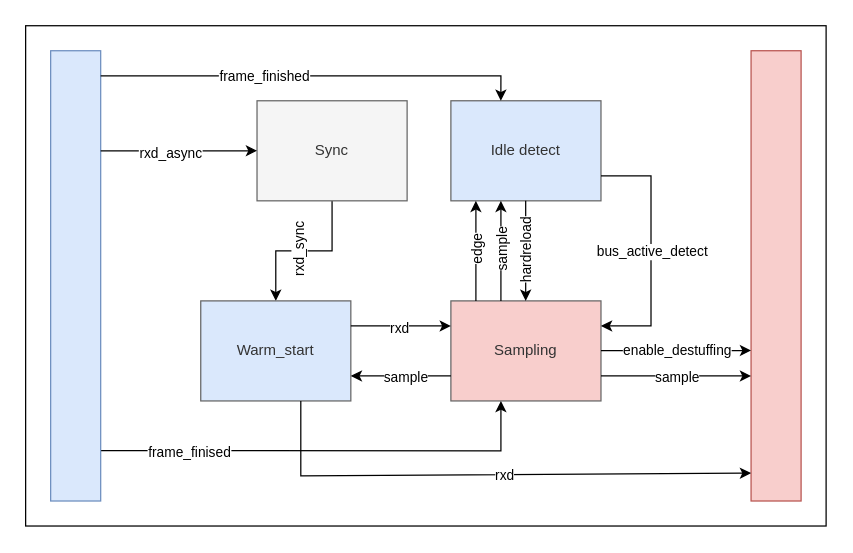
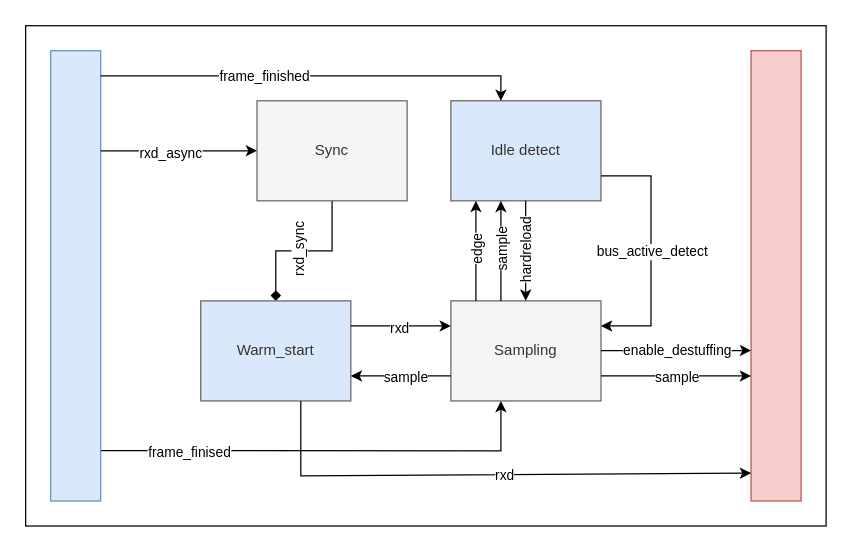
  <mxCell id="0" />
  <mxCell id="1" parent="0" />
  <mxCell id="2" value="" style="rounded=0;whiteSpace=wrap;html=1;" parent="1" vertex="1"><mxGeometry x="20" y="20" width="640" height="400" as="geometry" /></mxCell>
- <mxCell id="3" style="edgeStyle=orthogonalEdgeStyle;rounded=0;orthogonalLoop=1;jettySize=auto;html=1;entryX=0.5;entryY=0;entryDx=0;entryDy=0;" parent="1" source="5" target="6" edge="1"><mxGeometry relative="1" as="geometry" /></mxCell>
+ <mxCell id="3" style="edgeStyle=orthogonalEdgeStyle;rounded=0;orthogonalLoop=1;jettySize=auto;html=1;entryX=0.5;entryY=0;entryDx=0;entryDy=0;endArrow=diamond;" parent="1" source="5" target="6" edge="1"><mxGeometry relative="1" as="geometry" /></mxCell>
  <mxCell id="4" value="rxd_sync" style="edgeLabel;html=1;align=center;verticalAlign=middle;resizable=0;points=[];rotation=-90;" parent="3" vertex="1" connectable="0"><mxGeometry x="0.072" relative="1" as="geometry"><mxPoint as="offset" /></mxGeometry></mxCell>
  <mxCell id="5" value="Sync" style="rounded=0;whiteSpace=wrap;html=1;fillColor=#f5f5f5;fontColor=#333333;strokeColor=#666666;" parent="1" vertex="1"><mxGeometry x="205" y="80" width="120" height="80" as="geometry" /></mxCell>
  <mxCell id="6" value="Warm_start" style="rounded=0;whiteSpace=wrap;html=1;fillColor=#dae8fc;fontColor=#333333;strokeColor=#666666;" parent="1" vertex="1"><mxGeometry x="160" y="240" width="120" height="80" as="geometry" /></mxCell>
- <mxCell id="7" value="Sampling" style="rounded=0;whiteSpace=wrap;html=1;fillColor=#f8cecc;fontColor=#333333;strokeColor=#666666;" parent="1" vertex="1"><mxGeometry x="360" y="240" width="120" height="80" as="geometry" /></mxCell>
+ <mxCell id="7" value="Sampling" style="rounded=0;whiteSpace=wrap;html=1;fillColor=#f5f5f5;fontColor=#333333;strokeColor=#666666;" parent="1" vertex="1"><mxGeometry x="360" y="240" width="120" height="80" as="geometry" /></mxCell>
  <mxCell id="8" value="Idle detect" style="rounded=0;whiteSpace=wrap;html=1;fillColor=#dae8fc;fontColor=#333333;strokeColor=#666666;" parent="1" vertex="1"><mxGeometry x="360" y="80" width="120" height="80" as="geometry" /></mxCell>
  <mxCell id="9" value="" style="endArrow=classic;html=1;rounded=0;" parent="1" edge="1"><mxGeometry width="50" height="50" relative="1" as="geometry"><mxPoint x="280" y="260" as="sourcePoint" /><mxPoint x="360" y="260" as="targetPoint" /></mxGeometry></mxCell>
  <mxCell id="10" value="rxd" style="edgeLabel;html=1;align=center;verticalAlign=middle;resizable=0;points=[];" parent="9" vertex="1" connectable="0"><mxGeometry x="0.08" y="-1" relative="1" as="geometry"><mxPoint x="-5" as="offset" /></mxGeometry></mxCell>
  <mxCell id="11" value="" style="endArrow=classic;html=1;rounded=0;" parent="1" edge="1"><mxGeometry width="50" height="50" relative="1" as="geometry"><mxPoint x="360" y="300" as="sourcePoint" /><mxPoint x="280" y="300" as="targetPoint" /></mxGeometry></mxCell>
  <mxCell id="12" value="sample" style="edgeLabel;html=1;align=center;verticalAlign=middle;resizable=0;points=[];" parent="11" vertex="1" connectable="0"><mxGeometry x="0.173" relative="1" as="geometry"><mxPoint x="10" as="offset" /></mxGeometry></mxCell>
  <mxCell id="13" value="" style="endArrow=classic;html=1;rounded=0;" parent="1" edge="1"><mxGeometry width="50" height="50" relative="1" as="geometry"><mxPoint x="400" y="240" as="sourcePoint" /><mxPoint x="400" y="160" as="targetPoint" /></mxGeometry></mxCell>
  <mxCell id="14" value="sample" style="edgeLabel;html=1;align=center;verticalAlign=middle;resizable=0;points=[];rotation=-90;" parent="13" vertex="1" connectable="0"><mxGeometry x="0.173" relative="1" as="geometry"><mxPoint y="7" as="offset" /></mxGeometry></mxCell>
  <mxCell id="15" value="" style="endArrow=classic;html=1;rounded=0;" parent="1" edge="1"><mxGeometry width="50" height="50" relative="1" as="geometry"><mxPoint x="419.8" y="160" as="sourcePoint" /><mxPoint x="419.8" y="240" as="targetPoint" /></mxGeometry></mxCell>
  <mxCell id="16" value="hardreload" style="edgeLabel;html=1;align=center;verticalAlign=middle;resizable=0;points=[];rotation=-90;" parent="15" vertex="1" connectable="0"><mxGeometry x="0.173" relative="1" as="geometry"><mxPoint y="-7" as="offset" /></mxGeometry></mxCell>
  <mxCell id="17" value="" style="endArrow=classic;html=1;rounded=0;" parent="1" edge="1"><mxGeometry width="50" height="50" relative="1" as="geometry"><mxPoint x="380" y="240" as="sourcePoint" /><mxPoint x="380" y="160" as="targetPoint" /></mxGeometry></mxCell>
  <mxCell id="18" value="edge" style="edgeLabel;html=1;align=center;verticalAlign=middle;resizable=0;points=[];rotation=-90;" parent="17" vertex="1" connectable="0"><mxGeometry x="0.173" relative="1" as="geometry"><mxPoint y="7" as="offset" /></mxGeometry></mxCell>
  <mxCell id="19" value="" style="rounded=0;whiteSpace=wrap;html=1;fillColor=#f8cecc;strokeColor=#b85450;" parent="1" vertex="1"><mxGeometry x="600" y="40" width="40" height="360" as="geometry" /></mxCell>
  <mxCell id="20" value="" style="rounded=0;whiteSpace=wrap;html=1;fillColor=#dae8fc;strokeColor=#6c8ebf;" parent="1" vertex="1"><mxGeometry x="40" y="40" width="40" height="360" as="geometry" /></mxCell>
  <mxCell id="21" value="" style="endArrow=classic;html=1;rounded=0;entryX=0;entryY=0.5;entryDx=0;entryDy=0;" parent="1" target="5" edge="1"><mxGeometry width="50" height="50" relative="1" as="geometry"><mxPoint x="80" y="120" as="sourcePoint" /><mxPoint x="130" y="70" as="targetPoint" /></mxGeometry></mxCell>
  <mxCell id="22" value="rxd_async" style="edgeLabel;html=1;align=center;verticalAlign=middle;resizable=0;points=[];" parent="21" vertex="1" connectable="0"><mxGeometry x="-0.118" y="-1" relative="1" as="geometry"><mxPoint as="offset" /></mxGeometry></mxCell>
  <mxCell id="23" value="" style="endArrow=classic;html=1;rounded=0;entryX=0.333;entryY=0;entryDx=0;entryDy=0;entryPerimeter=0;" parent="1" target="8" edge="1"><mxGeometry width="50" height="50" relative="1" as="geometry"><mxPoint x="80" y="60" as="sourcePoint" /><mxPoint x="420" y="60" as="targetPoint" /><Array as="points"><mxPoint x="400" y="60" /></Array></mxGeometry></mxCell>
  <mxCell id="24" value="frame_finished" style="edgeLabel;html=1;align=center;verticalAlign=middle;resizable=0;points=[];" parent="23" vertex="1" connectable="0"><mxGeometry x="-0.332" relative="1" as="geometry"><mxPoint x="16" as="offset" /></mxGeometry></mxCell>
  <mxCell id="25" value="" style="endArrow=classic;html=1;rounded=0;entryX=1;entryY=0.25;entryDx=0;entryDy=0;" parent="1" edge="1" target="7"><mxGeometry width="50" height="50" relative="1" as="geometry"><mxPoint x="480" y="140" as="sourcePoint" /><mxPoint x="600" y="140" as="targetPoint" /><Array as="points"><mxPoint x="520" y="140" /><mxPoint x="520" y="260" /></Array></mxGeometry></mxCell>
  <mxCell id="26" value="bus_active_detect" style="edgeLabel;html=1;align=center;verticalAlign=middle;resizable=0;points=[];" parent="25" vertex="1" connectable="0"><mxGeometry x="-0.242" y="1" relative="1" as="geometry"><mxPoint x="-1" y="24" as="offset" /></mxGeometry></mxCell>
  <mxCell id="27" value="" style="endArrow=classic;html=1;rounded=0;entryX=0;entryY=0.938;entryDx=0;entryDy=0;entryPerimeter=0;" parent="1" target="19" edge="1"><mxGeometry width="50" height="50" relative="1" as="geometry"><mxPoint x="240" y="320" as="sourcePoint" /><mxPoint x="320" y="340" as="targetPoint" /><Array as="points"><mxPoint x="240" y="380" /></Array></mxGeometry></mxCell>
  <mxCell id="28" value="rxd" style="edgeLabel;html=1;align=center;verticalAlign=middle;resizable=0;points=[];" parent="27" vertex="1" connectable="0"><mxGeometry x="0.08" y="-1" relative="1" as="geometry"><mxPoint x="-5" as="offset" /></mxGeometry></mxCell>
  <mxCell id="29" value="" style="endArrow=classic;html=1;rounded=0;exitX=1;exitY=0.75;exitDx=0;exitDy=0;" parent="1" source="7" edge="1"><mxGeometry width="50" height="50" relative="1" as="geometry"><mxPoint x="590" y="260" as="sourcePoint" /><mxPoint x="600" y="300" as="targetPoint" /></mxGeometry></mxCell>
  <mxCell id="30" value="sample" style="edgeLabel;html=1;align=center;verticalAlign=middle;resizable=0;points=[];" parent="29" vertex="1" connectable="0"><mxGeometry x="0.173" relative="1" as="geometry"><mxPoint x="-10" as="offset" /></mxGeometry></mxCell>
  <mxCell id="31" value="" style="endArrow=classic;html=1;rounded=0;exitX=1;exitY=0.75;exitDx=0;exitDy=0;" parent="1" edge="1"><mxGeometry width="50" height="50" relative="1" as="geometry"><mxPoint x="480" y="279.71" as="sourcePoint" /><mxPoint x="600" y="279.71" as="targetPoint" /></mxGeometry></mxCell>
  <mxCell id="32" value="enable_destuffing" style="edgeLabel;html=1;align=center;verticalAlign=middle;resizable=0;points=[];" parent="31" vertex="1" connectable="0"><mxGeometry x="0.173" relative="1" as="geometry"><mxPoint x="-10" as="offset" /></mxGeometry></mxCell>
  <mxCell id="33" value="" style="endArrow=classic;html=1;rounded=0;exitX=1.009;exitY=0.888;exitDx=0;exitDy=0;exitPerimeter=0;" parent="1" source="20" edge="1"><mxGeometry width="50" height="50" relative="1" as="geometry"><mxPoint x="320" y="360" as="sourcePoint" /><mxPoint x="400" y="320" as="targetPoint" /><Array as="points"><mxPoint x="400" y="360" /></Array></mxGeometry></mxCell>
  <mxCell id="34" value="frame_finised" style="edgeLabel;html=1;align=center;verticalAlign=middle;resizable=0;points=[];" parent="33" vertex="1" connectable="0"><mxGeometry x="-0.75" y="-1" relative="1" as="geometry"><mxPoint x="25" as="offset" /></mxGeometry></mxCell>
